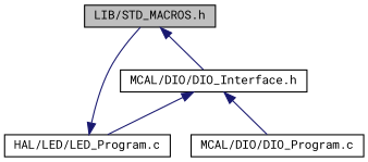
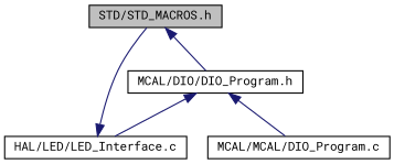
  digraph {
    fontname="Roboto Mono"
    node [color=black fillcolor=white fontname="Roboto Mono" fontsize=10 shape=record style=filled]
    edge [color=midnightblue dir=back fontname="Roboto Mono" fontsize=10 labelfontname=Helvetica labelfontsize=10 style=solid]
-   n1 [fillcolor=grey75 fontcolor=black height=0.2 label="LIB/STD_MACROS.h" width=0.4]
-   n2 [height=0.2 label="MCAL/DIO/DIO_Interface.h" width=0.4]
-   n3 [height=0.2 label="HAL/LED/LED_Program.c" width=0.4]
-   n4 [height=0.2 label="MCAL/DIO/DIO_Program.c" width=0.4]
+   n1 [fillcolor=grey75 fontcolor=black height=0.2 label="STD/STD_MACROS.h" width=0.4]
+   n2 [height=0.2 label="MCAL/DIO/DIO_Program.h" width=0.4]
+   n3 [height=0.2 label="HAL/LED/LED_Interface.c" width=0.4]
+   n4 [height=0.2 label="MCAL/MCAL/DIO_Program.c" width=0.4]
    n1 -> n2
    n2 -> n3
    n2 -> n4
    n3 -> n1
  }
